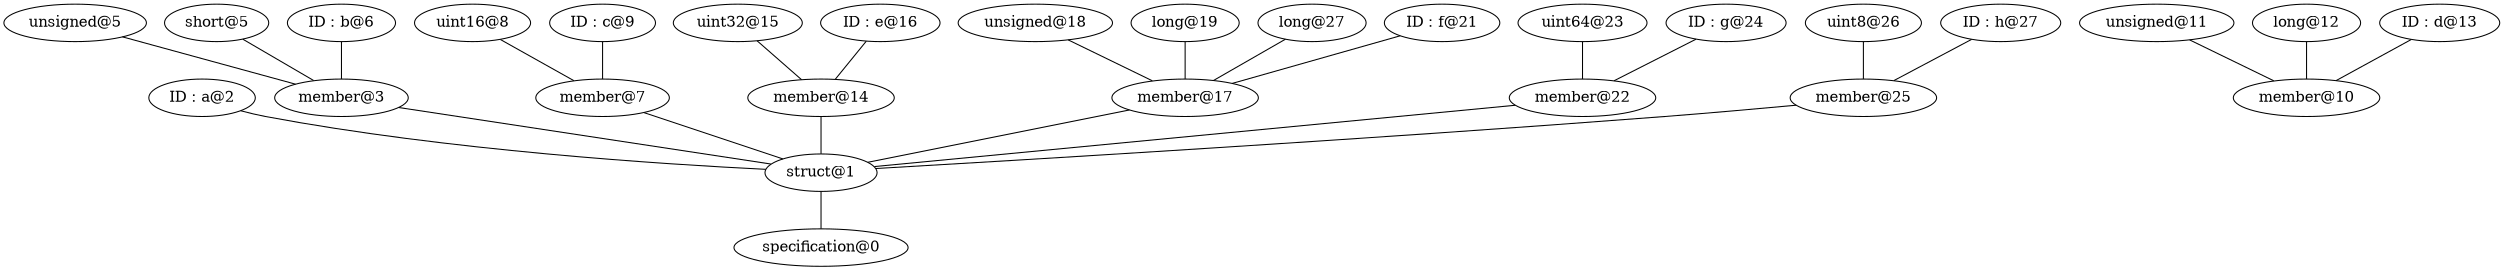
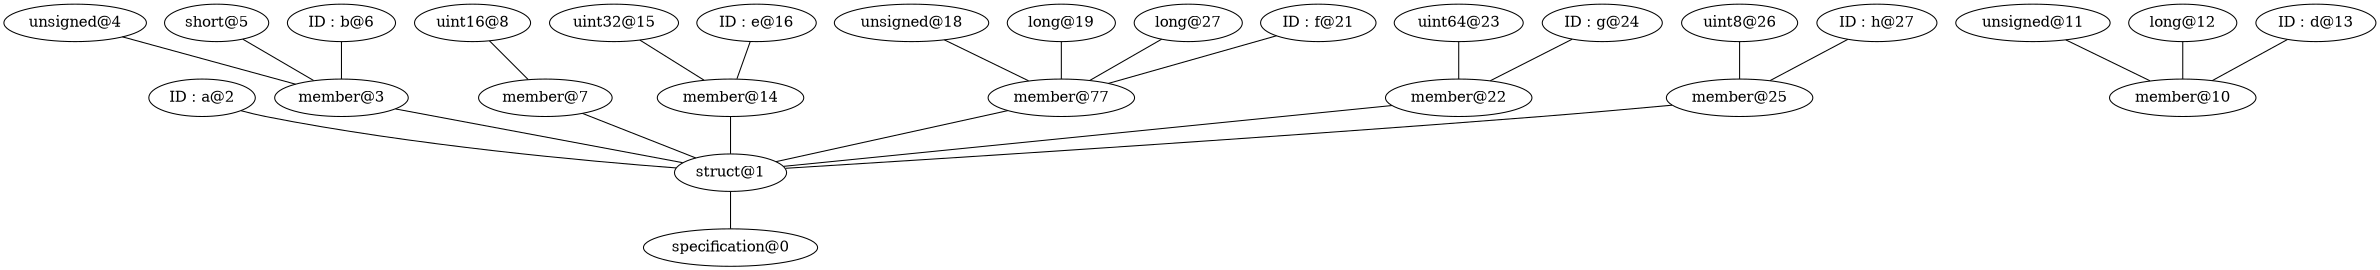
  graph {
    "specification@0"
    "struct@1"
    "ID：a@2"
    "member@3"
    "member@7"
    "member@10"
    "member@14"
-   "member@17"
+   "member@17" [label="member@77"]
    "member@22"
    "member@25"
-   "unsigned@4" [label="unsigned@5"]
+   "unsigned@4"
    "short@5"
    "ID：b@6"
    "uint16@8"
-   "ID：c@9"
    "unsigned@11"
    "long@12"
    "ID：d@13"
    "uint32@15"
    "ID：e@16"
    "unsigned@18"
    "long@19"
    n23 [label="long@27"]
    "ID：f@21"
    "uint64@23"
    "ID：g@24"
    "uint8@26"
    "ID：h@27"
    subgraph sub_1 {
      rank=same
      "specification@0"
    }
    subgraph sub_2 {
      rank=same
      "struct@1"
    }
    subgraph sub_3 {
      rank=same
      "ID：a@2"
      "member@3"
      "member@7"
      "member@10"
      "member@14"
      "member@17"
      "member@22"
      "member@25"
    }
    subgraph sub_4 {
      rank=same
      "unsigned@4"
      "short@5"
      "ID：b@6"
      "uint16@8"
-     "ID：c@9"
      "unsigned@11"
      "long@12"
      "ID：d@13"
      "uint32@15"
      "ID：e@16"
      "unsigned@18"
      "long@19"
      n23
      "ID：f@21"
      "uint64@23"
      "ID：g@24"
      "uint8@26"
      "ID：h@27"
    }
    "struct@1" -- "specification@0"
    "ID：a@2" -- "struct@1"
    "member@3" -- "struct@1"
    "member@7" -- "struct@1"
    "member@14" -- "struct@1"
    "member@17" -- "struct@1"
    "member@22" -- "struct@1"
    "member@25" -- "struct@1"
    "unsigned@4" -- "member@3"
    "short@5" -- "member@3"
    "ID：b@6" -- "member@3"
    "uint16@8" -- "member@7"
-   "ID：c@9" -- "member@7"
    "unsigned@11" -- "member@10"
    "long@12" -- "member@10"
    "ID：d@13" -- "member@10"
    "uint32@15" -- "member@14"
    "ID：e@16" -- "member@14"
    "unsigned@18" -- "member@17"
    "long@19" -- "member@17"
    n23 -- "member@17"
    "ID：f@21" -- "member@17"
    "uint64@23" -- "member@22"
    "ID：g@24" -- "member@22"
    "uint8@26" -- "member@25"
    "ID：h@27" -- "member@25"
  }
